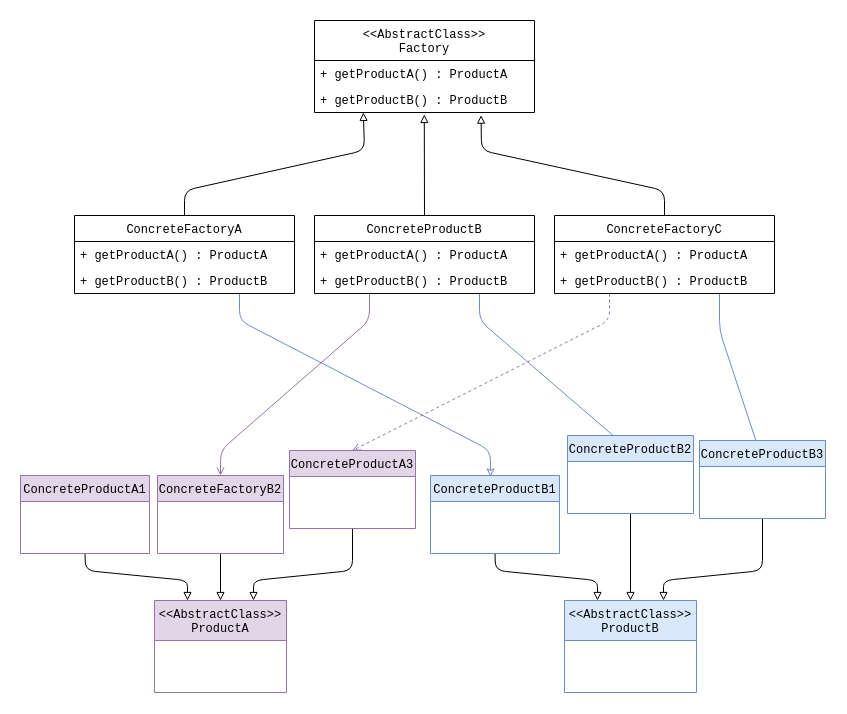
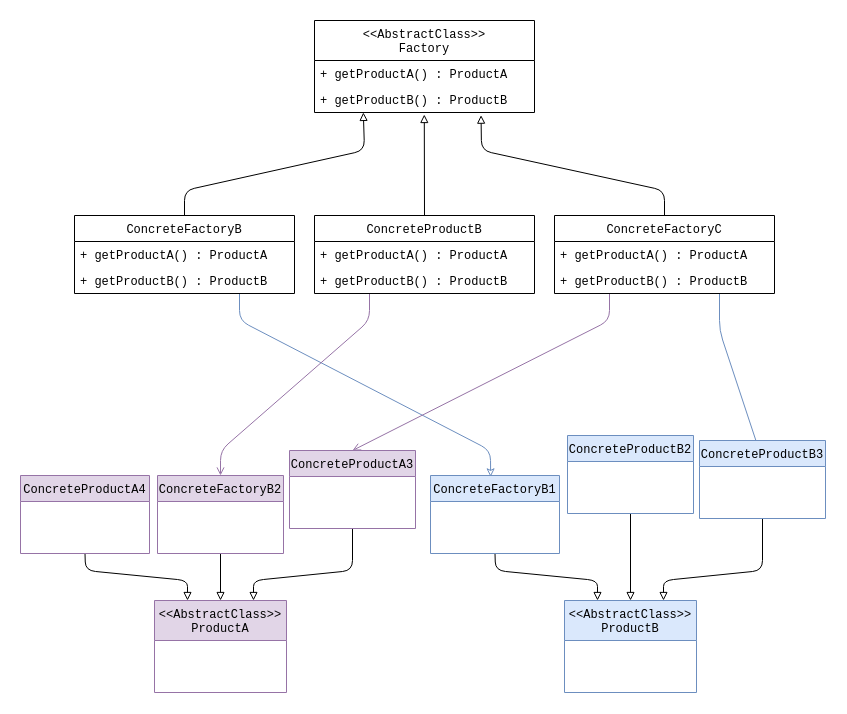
  <mxCell id="0" />
  <mxCell id="1" parent="0" />
  <mxCell id="2" value="&lt;&lt;AbstractClass&gt;&gt;&#10;Factory" style="swimlane;fontStyle=0;childLayout=stackLayout;horizontal=1;startSize=40;fillColor=none;horizontalStack=0;resizeParent=1;resizeParentMax=0;resizeLast=0;collapsible=1;marginBottom=0;fontFamily=Courier New;" vertex="1" parent="1"><mxGeometry x="314" y="20" width="220" height="92" as="geometry" /></mxCell>
  <mxCell id="3" value="+ getProductA() : ProductA" style="text;strokeColor=none;fillColor=none;align=left;verticalAlign=top;spacingLeft=4;spacingRight=4;overflow=hidden;rotatable=0;points=[[0,0.5],[1,0.5]];portConstraint=eastwest;fontFamily=Courier New;" vertex="1" parent="2"><mxGeometry y="40" width="220" height="26" as="geometry" /></mxCell>
  <mxCell id="4" value="+ getProductB() : ProductB" style="text;strokeColor=none;fillColor=none;align=left;verticalAlign=top;spacingLeft=4;spacingRight=4;overflow=hidden;rotatable=0;points=[[0,0.5],[1,0.5]];portConstraint=eastwest;fontFamily=Courier New;" vertex="1" parent="2"><mxGeometry y="66" width="220" height="26" as="geometry" /></mxCell>
  <mxCell id="5" style="edgeStyle=none;html=1;exitX=0.5;exitY=0;exitDx=0;exitDy=0;entryX=0.222;entryY=0.997;entryDx=0;entryDy=0;entryPerimeter=0;fontFamily=Courier New;endArrow=block;endFill=0;" edge="1" parent="1" source="7" target="4"><mxGeometry relative="1" as="geometry"><Array as="points"><mxPoint x="184" y="190" /><mxPoint x="364" y="150" /></Array></mxGeometry></mxCell>
  <mxCell id="6" style="edgeStyle=none;html=1;exitX=0.75;exitY=1;exitDx=0;exitDy=0;fontFamily=Courier New;endArrow=classic;endFill=0;entryX=0.466;entryY=0.017;entryDx=0;entryDy=0;entryPerimeter=0;fillColor=#dae8fc;strokeColor=#6c8ebf;" edge="1" parent="1" source="7" target="31"><mxGeometry relative="1" as="geometry"><mxPoint x="270" y="360" as="targetPoint" /><Array as="points"><mxPoint x="239" y="320" /><mxPoint x="490" y="450" /></Array></mxGeometry></mxCell>
- <mxCell id="7" value="ConcreteFactoryA" style="swimlane;fontStyle=0;childLayout=stackLayout;horizontal=1;startSize=26;fillColor=none;horizontalStack=0;resizeParent=1;resizeParentMax=0;resizeLast=0;collapsible=1;marginBottom=0;fontFamily=Courier New;" vertex="1" parent="1"><mxGeometry x="74" y="215" width="220" height="78" as="geometry" /></mxCell>
+ <mxCell id="7" value="ConcreteFactoryB" style="swimlane;fontStyle=0;childLayout=stackLayout;horizontal=1;startSize=26;fillColor=none;horizontalStack=0;resizeParent=1;resizeParentMax=0;resizeLast=0;collapsible=1;marginBottom=0;fontFamily=Courier New;" vertex="1" parent="1"><mxGeometry x="74" y="215" width="220" height="78" as="geometry" /></mxCell>
  <mxCell id="8" value="+ getProductA() : ProductA" style="text;strokeColor=none;fillColor=none;align=left;verticalAlign=top;spacingLeft=4;spacingRight=4;overflow=hidden;rotatable=0;points=[[0,0.5],[1,0.5]];portConstraint=eastwest;fontFamily=Courier New;" vertex="1" parent="7"><mxGeometry y="26" width="220" height="26" as="geometry" /></mxCell>
  <mxCell id="9" value="+ getProductB() : ProductB" style="text;strokeColor=none;fillColor=none;align=left;verticalAlign=top;spacingLeft=4;spacingRight=4;overflow=hidden;rotatable=0;points=[[0,0.5],[1,0.5]];portConstraint=eastwest;fontFamily=Courier New;" vertex="1" parent="7"><mxGeometry y="52" width="220" height="26" as="geometry" /></mxCell>
  <mxCell id="10" style="edgeStyle=none;html=1;exitX=0.5;exitY=0;exitDx=0;exitDy=0;entryX=0.499;entryY=1.077;entryDx=0;entryDy=0;entryPerimeter=0;fontFamily=Courier New;endArrow=block;endFill=0;" edge="1" parent="1" source="13" target="4"><mxGeometry relative="1" as="geometry" /></mxCell>
  <mxCell id="11" style="edgeStyle=none;html=1;exitX=0.25;exitY=1;exitDx=0;exitDy=0;fontFamily=Courier New;endArrow=open;endFill=0;entryX=0.5;entryY=0;entryDx=0;entryDy=0;fillColor=#e1d5e7;strokeColor=#9673a6;" edge="1" parent="1" source="13" target="26"><mxGeometry relative="1" as="geometry"><mxPoint x="340" y="330" as="targetPoint" /><Array as="points"><mxPoint x="369" y="320" /><mxPoint x="220" y="450" /></Array></mxGeometry></mxCell>
- <mxCell id="12" style="edgeStyle=none;html=1;exitX=0.75;exitY=1;exitDx=0;exitDy=0;fontFamily=Courier New;endArrow=open;endFill=0;entryX=0.5;entryY=0;entryDx=0;entryDy=0;fillColor=#dae8fc;strokeColor=#6c8ebf;" edge="1" parent="1" source="13" target="33"><mxGeometry relative="1" as="geometry"><mxPoint x="490" y="360" as="targetPoint" /><Array as="points"><mxPoint x="479" y="320" /><mxPoint x="630" y="450" /></Array></mxGeometry></mxCell>
  <mxCell id="13" value="ConcreteProductB" style="swimlane;fontStyle=0;childLayout=stackLayout;horizontal=1;startSize=26;fillColor=none;horizontalStack=0;resizeParent=1;resizeParentMax=0;resizeLast=0;collapsible=1;marginBottom=0;fontFamily=Courier New;" vertex="1" parent="1"><mxGeometry x="314" y="215" width="220" height="78" as="geometry" /></mxCell>
  <mxCell id="14" value="+ getProductA() : ProductA" style="text;strokeColor=none;fillColor=none;align=left;verticalAlign=top;spacingLeft=4;spacingRight=4;overflow=hidden;rotatable=0;points=[[0,0.5],[1,0.5]];portConstraint=eastwest;fontFamily=Courier New;" vertex="1" parent="13"><mxGeometry y="26" width="220" height="26" as="geometry" /></mxCell>
  <mxCell id="15" value="+ getProductB() : ProductB" style="text;strokeColor=none;fillColor=none;align=left;verticalAlign=top;spacingLeft=4;spacingRight=4;overflow=hidden;rotatable=0;points=[[0,0.5],[1,0.5]];portConstraint=eastwest;fontFamily=Courier New;" vertex="1" parent="13"><mxGeometry y="52" width="220" height="26" as="geometry" /></mxCell>
  <mxCell id="16" style="edgeStyle=none;html=1;exitX=0.5;exitY=0;exitDx=0;exitDy=0;entryX=0.757;entryY=1.103;entryDx=0;entryDy=0;entryPerimeter=0;fontFamily=Courier New;endArrow=block;endFill=0;" edge="1" parent="1" source="19" target="4"><mxGeometry relative="1" as="geometry"><Array as="points"><mxPoint x="664" y="190" /><mxPoint x="481" y="150" /></Array></mxGeometry></mxCell>
- <mxCell id="17" style="edgeStyle=none;html=1;exitX=0.25;exitY=1;exitDx=0;exitDy=0;fontFamily=Courier New;endArrow=open;endFill=0;entryX=0.5;entryY=0;entryDx=0;entryDy=0;fillColor=#e1d5e7;strokeColor=#9673a6;dashed=1;" edge="1" parent="1" source="19" target="28"><mxGeometry relative="1" as="geometry"><mxPoint x="412.774" y="360" as="targetPoint" /><Array as="points"><mxPoint x="609" y="320" /><mxPoint x="352" y="450" /></Array></mxGeometry></mxCell>
+ <mxCell id="17" style="edgeStyle=none;html=1;exitX=0.25;exitY=1;exitDx=0;exitDy=0;fontFamily=Courier New;endArrow=open;endFill=0;entryX=0.5;entryY=0;entryDx=0;entryDy=0;fillColor=#e1d5e7;strokeColor=#9673a6;" edge="1" parent="1" source="19" target="28"><mxGeometry relative="1" as="geometry"><mxPoint x="412.774" y="360" as="targetPoint" /><Array as="points"><mxPoint x="609" y="320" /><mxPoint x="352" y="450" /></Array></mxGeometry></mxCell>
  <mxCell id="18" style="edgeStyle=none;html=1;exitX=0.75;exitY=1;exitDx=0;exitDy=0;fontFamily=Courier New;endArrow=open;endFill=0;entryX=0.5;entryY=0;entryDx=0;entryDy=0;fillColor=#dae8fc;strokeColor=#6c8ebf;" edge="1" parent="1" source="19" target="35"><mxGeometry relative="1" as="geometry"><mxPoint x="719" y="330" as="targetPoint" /><Array as="points"><mxPoint x="719" y="330" /><mxPoint x="762" y="460" /></Array></mxGeometry></mxCell>
  <mxCell id="19" value="ConcreteFactoryC" style="swimlane;fontStyle=0;childLayout=stackLayout;horizontal=1;startSize=26;fillColor=none;horizontalStack=0;resizeParent=1;resizeParentMax=0;resizeLast=0;collapsible=1;marginBottom=0;fontFamily=Courier New;" vertex="1" parent="1"><mxGeometry x="554" y="215" width="220" height="78" as="geometry" /></mxCell>
  <mxCell id="20" value="+ getProductA() : ProductA" style="text;strokeColor=none;fillColor=none;align=left;verticalAlign=top;spacingLeft=4;spacingRight=4;overflow=hidden;rotatable=0;points=[[0,0.5],[1,0.5]];portConstraint=eastwest;fontFamily=Courier New;" vertex="1" parent="19"><mxGeometry y="26" width="220" height="26" as="geometry" /></mxCell>
  <mxCell id="21" value="+ getProductB() : ProductB" style="text;strokeColor=none;fillColor=none;align=left;verticalAlign=top;spacingLeft=4;spacingRight=4;overflow=hidden;rotatable=0;points=[[0,0.5],[1,0.5]];portConstraint=eastwest;fontFamily=Courier New;" vertex="1" parent="19"><mxGeometry y="52" width="220" height="26" as="geometry" /></mxCell>
  <mxCell id="22" value="&lt;&lt;AbstractClass&gt;&gt;&#10;ProductA" style="swimlane;fontStyle=0;childLayout=stackLayout;horizontal=1;startSize=40;fillColor=#e1d5e7;horizontalStack=0;resizeParent=1;resizeParentMax=0;resizeLast=0;collapsible=1;marginBottom=0;fontFamily=Courier New;strokeColor=#9673a6;" vertex="1" parent="1"><mxGeometry x="154" y="600" width="132" height="92" as="geometry" /></mxCell>
  <mxCell id="23" style="edgeStyle=none;html=1;exitX=0.5;exitY=1;exitDx=0;exitDy=0;entryX=0.25;entryY=0;entryDx=0;entryDy=0;fontFamily=Courier New;endArrow=block;endFill=0;" edge="1" parent="1" source="24" target="22"><mxGeometry relative="1" as="geometry"><Array as="points"><mxPoint x="85" y="570" /><mxPoint x="187" y="580" /></Array></mxGeometry></mxCell>
- <mxCell id="24" value="ConcreteProductA1" style="swimlane;fontStyle=0;childLayout=stackLayout;horizontal=1;startSize=26;fillColor=#e1d5e7;horizontalStack=0;resizeParent=1;resizeParentMax=0;resizeLast=0;collapsible=1;marginBottom=0;fontFamily=Courier New;strokeColor=#9673a6;" vertex="1" parent="1"><mxGeometry x="20" y="475" width="129" height="78" as="geometry" /></mxCell>
+ <mxCell id="24" value="ConcreteProductA4" style="swimlane;fontStyle=0;childLayout=stackLayout;horizontal=1;startSize=26;fillColor=#e1d5e7;horizontalStack=0;resizeParent=1;resizeParentMax=0;resizeLast=0;collapsible=1;marginBottom=0;fontFamily=Courier New;strokeColor=#9673a6;" vertex="1" parent="1"><mxGeometry x="20" y="475" width="129" height="78" as="geometry" /></mxCell>
  <mxCell id="25" style="edgeStyle=none;html=1;exitX=0.5;exitY=1;exitDx=0;exitDy=0;entryX=0.5;entryY=0;entryDx=0;entryDy=0;fontFamily=Courier New;endArrow=block;endFill=0;" edge="1" parent="1" source="26" target="22"><mxGeometry relative="1" as="geometry" /></mxCell>
  <mxCell id="26" value="ConcreteFactoryB2" style="swimlane;fontStyle=0;childLayout=stackLayout;horizontal=1;startSize=26;fillColor=#e1d5e7;horizontalStack=0;resizeParent=1;resizeParentMax=0;resizeLast=0;collapsible=1;marginBottom=0;fontFamily=Courier New;strokeColor=#9673a6;" vertex="1" parent="1"><mxGeometry x="157" y="475" width="126" height="78" as="geometry" /></mxCell>
  <mxCell id="27" style="edgeStyle=none;html=1;exitX=0.5;exitY=1;exitDx=0;exitDy=0;entryX=0.75;entryY=0;entryDx=0;entryDy=0;fontFamily=Courier New;endArrow=block;endFill=0;" edge="1" parent="1" source="28" target="22"><mxGeometry relative="1" as="geometry"><Array as="points"><mxPoint x="352" y="570" /><mxPoint x="253" y="580" /></Array></mxGeometry></mxCell>
  <mxCell id="28" value="ConcreteProductA3" style="swimlane;fontStyle=0;childLayout=stackLayout;horizontal=1;startSize=26;fillColor=#e1d5e7;horizontalStack=0;resizeParent=1;resizeParentMax=0;resizeLast=0;collapsible=1;marginBottom=0;fontFamily=Courier New;strokeColor=#9673a6;" vertex="1" parent="1"><mxGeometry x="289" y="450" width="126" height="78" as="geometry" /></mxCell>
  <mxCell id="29" value="&lt;&lt;AbstractClass&gt;&gt;&#10;ProductB" style="swimlane;fontStyle=0;childLayout=stackLayout;horizontal=1;startSize=40;fillColor=#dae8fc;horizontalStack=0;resizeParent=1;resizeParentMax=0;resizeLast=0;collapsible=1;marginBottom=0;fontFamily=Courier New;strokeColor=#6c8ebf;" vertex="1" parent="1"><mxGeometry x="564" y="600" width="132" height="92" as="geometry" /></mxCell>
  <mxCell id="30" style="edgeStyle=none;html=1;exitX=0.5;exitY=1;exitDx=0;exitDy=0;entryX=0.25;entryY=0;entryDx=0;entryDy=0;fontFamily=Courier New;endArrow=block;endFill=0;" edge="1" source="31" target="29" parent="1"><mxGeometry relative="1" as="geometry"><Array as="points"><mxPoint x="495" y="570" /><mxPoint x="597" y="580" /></Array></mxGeometry></mxCell>
- <mxCell id="31" value="ConcreteProductB1" style="swimlane;fontStyle=0;childLayout=stackLayout;horizontal=1;startSize=26;fillColor=#dae8fc;horizontalStack=0;resizeParent=1;resizeParentMax=0;resizeLast=0;collapsible=1;marginBottom=0;fontFamily=Courier New;strokeColor=#6c8ebf;" vertex="1" parent="1"><mxGeometry x="430" y="475" width="129" height="78" as="geometry" /></mxCell>
+ <mxCell id="31" value="ConcreteFactoryB1" style="swimlane;fontStyle=0;childLayout=stackLayout;horizontal=1;startSize=26;fillColor=#dae8fc;horizontalStack=0;resizeParent=1;resizeParentMax=0;resizeLast=0;collapsible=1;marginBottom=0;fontFamily=Courier New;strokeColor=#6c8ebf;" vertex="1" parent="1"><mxGeometry x="430" y="475" width="129" height="78" as="geometry" /></mxCell>
  <mxCell id="32" style="edgeStyle=none;html=1;exitX=0.5;exitY=1;exitDx=0;exitDy=0;entryX=0.5;entryY=0;entryDx=0;entryDy=0;fontFamily=Courier New;endArrow=block;endFill=0;" edge="1" source="33" target="29" parent="1"><mxGeometry relative="1" as="geometry" /></mxCell>
  <mxCell id="33" value="ConcreteProductB2" style="swimlane;fontStyle=0;childLayout=stackLayout;horizontal=1;startSize=26;fillColor=#dae8fc;horizontalStack=0;resizeParent=1;resizeParentMax=0;resizeLast=0;collapsible=1;marginBottom=0;fontFamily=Courier New;strokeColor=#6c8ebf;" vertex="1" parent="1"><mxGeometry x="567" y="435" width="126" height="78" as="geometry" /></mxCell>
  <mxCell id="34" style="edgeStyle=none;html=1;exitX=0.5;exitY=1;exitDx=0;exitDy=0;entryX=0.75;entryY=0;entryDx=0;entryDy=0;fontFamily=Courier New;endArrow=block;endFill=0;" edge="1" source="35" target="29" parent="1"><mxGeometry relative="1" as="geometry"><Array as="points"><mxPoint x="762" y="570" /><mxPoint x="663" y="580" /></Array></mxGeometry></mxCell>
  <mxCell id="35" value="ConcreteProductB3" style="swimlane;fontStyle=0;childLayout=stackLayout;horizontal=1;startSize=26;fillColor=#dae8fc;horizontalStack=0;resizeParent=1;resizeParentMax=0;resizeLast=0;collapsible=1;marginBottom=0;fontFamily=Courier New;strokeColor=#6c8ebf;" vertex="1" parent="1"><mxGeometry x="699" y="440" width="126" height="78" as="geometry" /></mxCell>
